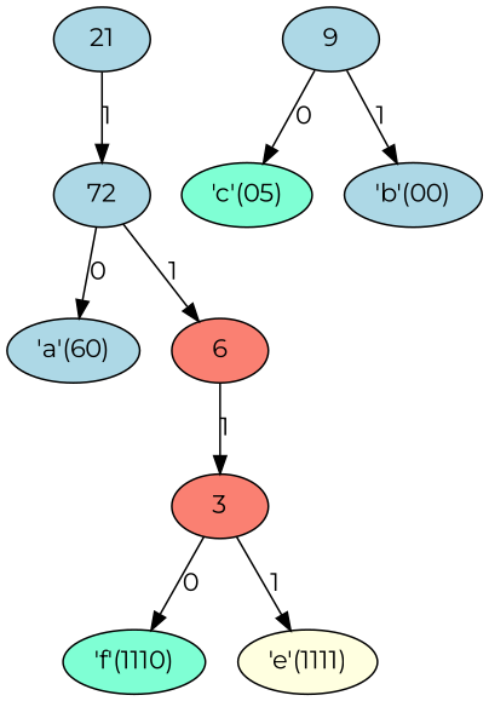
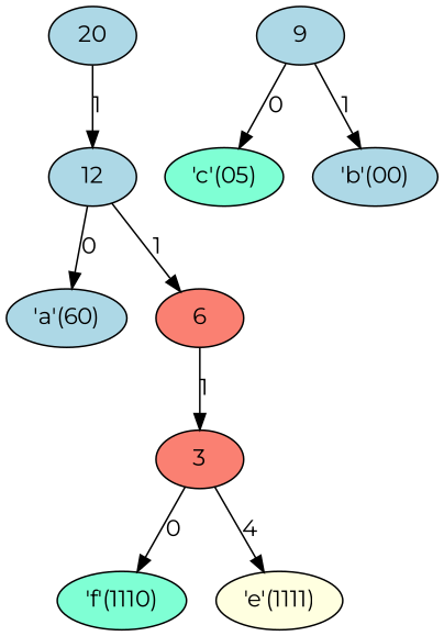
  digraph {
    fontname=Montserrat
    node [fillcolor=lightblue fontname=Montserrat style=filled]
    edge [fontname=Montserrat]
-   n1 [label=21]
-   n2 [label=72]
+   n1 [label=20]
+   n2 [label=12]
    n3 [label=9]
    n4 [fillcolor=aquamarine label="'c'(05)"]
    n5 [label="'b'(00)"]
    n6 [label="'a'(60)"]
    n7 [fillcolor=salmon label=6]
    n8 [fillcolor=salmon label=3]
    n9 [fillcolor=aquamarine label="'f'(1110)"]
    n10 [fillcolor=lightyellow label="'e'(1111)"]
    n1 -> n2 [label=1]
    n2 -> n6 [label=0]
    n2 -> n7 [label=1]
    n3 -> n4 [label=0]
    n3 -> n5 [label=1]
    n7 -> n8 [label=1]
    n8 -> n9 [label=0]
-   n8 -> n10 [label=1]
+   n8 -> n10 [label=4]
  }
